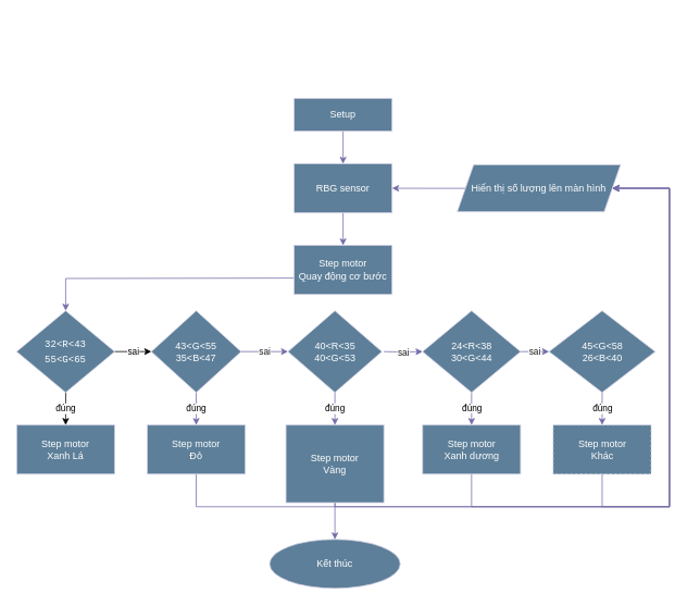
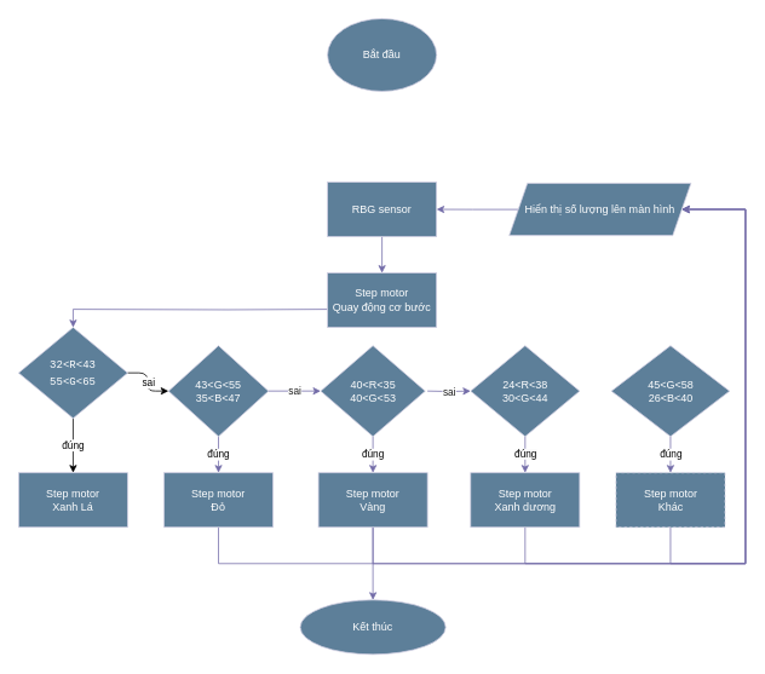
  <mxCell id="0" />
  <mxCell id="1" parent="0" />
- <mxCell id="2" value="" style="edgeStyle=orthogonalEdgeStyle;rounded=0;orthogonalLoop=1;jettySize=auto;html=1;strokeColor=#736CA8;fontColor=#1A1A1A;" edge="1" parent="1" source="3" target="5"><mxGeometry relative="1" as="geometry" /></mxCell>
- <mxCell id="3" value="Setup" style="rounded=0;whiteSpace=wrap;html=1;fontSize=12;glass=0;strokeWidth=1;shadow=0;labelBackgroundColor=none;fillColor=#5D7F99;strokeColor=#D0CEE2;fontColor=#FFFFFF;" parent="1" vertex="1"><mxGeometry x="360" width="120" height="40" as="geometry" y="120" /></mxCell>
  <mxCell id="4" value="" style="edgeStyle=orthogonalEdgeStyle;rounded=0;orthogonalLoop=1;jettySize=auto;html=1;strokeColor=#736CA8;fontColor=#1A1A1A;" edge="1" parent="1" source="5" target="35"><mxGeometry relative="1" as="geometry" /></mxCell>
  <mxCell id="5" value="RBG sensor" style="rounded=0;whiteSpace=wrap;html=1;labelBackgroundColor=none;fillColor=#5D7F99;strokeColor=#D0CEE2;fontColor=#FFFFFF;" parent="1" vertex="1"><mxGeometry x="360" y="200" width="120" height="60" as="geometry" /></mxCell>
  <mxCell id="6" value="sai" style="edgeStyle=orthogonalEdgeStyle;orthogonalLoop=1;jettySize=auto;html=1;" edge="1" parent="1" source="8" target="11"><mxGeometry relative="1" as="geometry" /></mxCell>
  <mxCell id="7" value="đúng" style="edgeStyle=orthogonalEdgeStyle;orthogonalLoop=1;jettySize=auto;html=1;" edge="1" parent="1" source="8" target="20"><mxGeometry relative="1" as="geometry" /></mxCell>
- <mxCell id="8" value="&lt;div style=&quot;font-family: Menlo, Monaco, &amp;quot;Courier New&amp;quot;, monospace; font-weight: normal; font-size: 12px; line-height: 18px;&quot;&gt;&lt;div style=&quot;font-size: 12px;&quot;&gt;32&amp;lt;R&amp;lt;43&lt;/div&gt;&lt;div style=&quot;font-size: 12px;&quot;&gt;55&amp;lt;G&amp;lt;65&lt;/div&gt;&lt;/div&gt;" style="rhombus;whiteSpace=wrap;html=1;rounded=0;fontSize=12;labelBackgroundColor=none;fontColor=#FFFFFF;fillColor=#5D7F99;strokeColor=#D0CEE2;" parent="1" vertex="1"><mxGeometry y="380" width="120" height="100" as="geometry" x="20" /></mxCell>
+ <mxCell id="8" value="&lt;div style=&quot;font-family: Menlo, Monaco, &amp;quot;Courier New&amp;quot;, monospace; font-weight: normal; font-size: 12px; line-height: 18px;&quot;&gt;&lt;div style=&quot;font-size: 12px;&quot;&gt;32&amp;lt;R&amp;lt;43&lt;/div&gt;&lt;div style=&quot;font-size: 12px;&quot;&gt;55&amp;lt;G&amp;lt;65&lt;/div&gt;&lt;/div&gt;" style="rhombus;whiteSpace=wrap;html=1;rounded=0;fontSize=12;labelBackgroundColor=none;fontColor=#FFFFFF;fillColor=#5D7F99;strokeColor=#D0CEE2;" parent="1" vertex="1"><mxGeometry x="20" y="360" width="120" height="100" as="geometry" /></mxCell>
  <mxCell id="9" value="đúng" style="edgeStyle=orthogonalEdgeStyle;rounded=0;orthogonalLoop=1;jettySize=auto;html=1;labelBackgroundColor=default;strokeColor=#736CA8;fontColor=#000000;" parent="1" source="11" target="22" edge="1"><mxGeometry relative="1" as="geometry" /></mxCell>
  <mxCell id="10" value="sai" style="edgeStyle=orthogonalEdgeStyle;rounded=0;orthogonalLoop=1;jettySize=auto;html=1;strokeColor=#736CA8;fontColor=#1A1A1A;" edge="1" parent="1" source="11" target="19"><mxGeometry relative="1" as="geometry" /></mxCell>
  <mxCell id="11" value="43&amp;lt;G&amp;lt;55&lt;br&gt;35&amp;lt;B&amp;lt;47" style="rhombus;whiteSpace=wrap;html=1;rounded=0;labelBackgroundColor=none;fillColor=#5D7F99;strokeColor=#D0CEE2;fontColor=#FFFFFF;" parent="1" vertex="1"><mxGeometry x="185" y="380" width="110" height="100" as="geometry" /></mxCell>
  <mxCell id="12" value="&lt;font color=&quot;#000000&quot;&gt;đúng&lt;br&gt;&lt;/font&gt;" style="edgeStyle=orthogonalEdgeStyle;rounded=0;orthogonalLoop=1;jettySize=auto;html=1;labelBackgroundColor=default;strokeColor=#736CA8;fontColor=#FFFFFF;" parent="1" source="13" target="29" edge="1"><mxGeometry relative="1" as="geometry" /></mxCell>
  <mxCell id="13" value="45&amp;lt;G&amp;lt;58&lt;br&gt;26&amp;lt;B&amp;lt;40" style="rhombus;whiteSpace=wrap;html=1;rounded=0;labelBackgroundColor=none;fillColor=#5D7F99;strokeColor=#D0CEE2;fontColor=#FFFFFF;" parent="1" vertex="1"><mxGeometry x="672.5" y="380" width="130" height="100" as="geometry" /></mxCell>
  <mxCell id="14" value="&lt;span style=&quot;color: rgb(0, 0, 0); font-family: Helvetica; font-size: 11px; font-style: normal; font-variant-ligatures: normal; font-variant-caps: normal; font-weight: 400; letter-spacing: normal; orphans: 2; text-align: center; text-indent: 0px; text-transform: none; widows: 2; word-spacing: 0px; -webkit-text-stroke-width: 0px; background-color: rgb(251, 251, 251); text-decoration-thickness: initial; text-decoration-style: initial; text-decoration-color: initial; float: none; display: inline !important;&quot;&gt;đúng&lt;/span&gt;" style="edgeStyle=orthogonalEdgeStyle;rounded=0;orthogonalLoop=1;jettySize=auto;html=1;labelBackgroundColor=none;strokeColor=#736CA8;fontColor=#FFFFFF;" parent="1" source="16" target="27" edge="1"><mxGeometry relative="1" as="geometry" /></mxCell>
- <mxCell id="15" value="sai" style="edgeStyle=orthogonalEdgeStyle;rounded=0;orthogonalLoop=1;jettySize=auto;html=1;strokeColor=#736CA8;fontColor=#1A1A1A;" edge="1" parent="1" source="16" target="13"><mxGeometry relative="1" as="geometry" /></mxCell>
  <mxCell id="16" value="24&amp;lt;R&amp;lt;38&lt;br&gt;30&amp;lt;G&amp;lt;44" style="rhombus;whiteSpace=wrap;html=1;rounded=0;labelBackgroundColor=none;fillColor=#5D7F99;strokeColor=#D0CEE2;fontColor=#FFFFFF;" parent="1" vertex="1"><mxGeometry x="517.5" y="380" width="120" height="100" as="geometry" /></mxCell>
  <mxCell id="17" value="đúng" style="edgeStyle=orthogonalEdgeStyle;rounded=0;orthogonalLoop=1;jettySize=auto;html=1;labelBackgroundColor=default;strokeColor=#736CA8;fontColor=default;exitX=0.5;exitY=1;exitDx=0;exitDy=0;" parent="1" source="19" target="25" edge="1"><mxGeometry relative="1" as="geometry" /></mxCell>
  <mxCell id="18" value="sai" style="edgeStyle=orthogonalEdgeStyle;rounded=0;orthogonalLoop=1;jettySize=auto;html=1;strokeColor=#736CA8;fontColor=#1A1A1A;" edge="1" parent="1" target="16"><mxGeometry relative="1" as="geometry"><mxPoint x="470" y="430" as="sourcePoint" /></mxGeometry></mxCell>
  <mxCell id="19" value="40&amp;lt;R&amp;lt;35&lt;br&gt;40&amp;lt;G&amp;lt;53" style="rhombus;whiteSpace=wrap;html=1;rounded=0;labelBackgroundColor=none;fillColor=#5D7F99;strokeColor=#D0CEE2;fontColor=#FFFFFF;" parent="1" vertex="1"><mxGeometry x="352.5" y="380" width="115" height="100" as="geometry" /></mxCell>
  <mxCell id="20" value="Step motor&lt;br&gt;Xanh Lá" style="whiteSpace=wrap;html=1;rounded=0;labelBackgroundColor=none;fillColor=#5D7F99;strokeColor=#D0CEE2;fontColor=#FFFFFF;" parent="1" vertex="1"><mxGeometry y="520" width="120" height="60" as="geometry" x="20" /></mxCell>
  <mxCell id="21" style="edgeStyle=orthogonalEdgeStyle;rounded=0;orthogonalLoop=1;jettySize=auto;html=1;entryX=1;entryY=0.5;entryDx=0;entryDy=0;strokeColor=#736CA8;fontColor=#1A1A1A;" edge="1" parent="1" source="22" target="31"><mxGeometry relative="1" as="geometry"><Array as="points"><mxPoint x="240" y="620" /><mxPoint x="820" y="620" /><mxPoint x="820" y="230" /></Array></mxGeometry></mxCell>
  <mxCell id="22" value="&lt;span style=&quot;font-family: Helvetica; font-size: 12px; font-style: normal; font-variant-ligatures: normal; font-variant-caps: normal; font-weight: 400; letter-spacing: normal; orphans: 2; text-align: center; text-indent: 0px; text-transform: none; widows: 2; word-spacing: 0px; -webkit-text-stroke-width: 0px; text-decoration-thickness: initial; text-decoration-style: initial; text-decoration-color: initial; float: none; display: inline !important;&quot;&gt;Step motor&lt;br&gt;Đỏ&lt;br&gt;&lt;/span&gt;" style="whiteSpace=wrap;html=1;rounded=0;labelBackgroundColor=none;fillColor=#5D7F99;strokeColor=#D0CEE2;fontColor=#FFFFFF;" parent="1" vertex="1"><mxGeometry x="180" y="520" width="120" height="60" as="geometry" /></mxCell>
  <mxCell id="23" style="edgeStyle=orthogonalEdgeStyle;rounded=0;orthogonalLoop=1;jettySize=auto;html=1;entryX=1;entryY=0.5;entryDx=0;entryDy=0;strokeColor=#736CA8;fontColor=#1A1A1A;" edge="1" parent="1" source="25" target="31"><mxGeometry relative="1" as="geometry"><Array as="points"><mxPoint x="410" y="620" /><mxPoint x="820" y="620" /><mxPoint x="820" y="230" /></Array></mxGeometry></mxCell>
  <mxCell id="24" style="edgeStyle=orthogonalEdgeStyle;rounded=0;orthogonalLoop=1;jettySize=auto;html=1;entryX=0.5;entryY=0;entryDx=0;entryDy=0;strokeColor=#736CA8;fontColor=#1A1A1A;" edge="1" parent="1" source="25" target="32"><mxGeometry relative="1" as="geometry" /></mxCell>
- <mxCell id="25" value="&lt;span style=&quot;font-family: Helvetica; font-size: 12px; font-style: normal; font-variant-ligatures: normal; font-variant-caps: normal; font-weight: 400; letter-spacing: normal; orphans: 2; text-align: center; text-indent: 0px; text-transform: none; widows: 2; word-spacing: 0px; -webkit-text-stroke-width: 0px; text-decoration-thickness: initial; text-decoration-style: initial; text-decoration-color: initial; float: none; display: inline !important;&quot;&gt;Step motor&lt;br&gt;Vàng&lt;br&gt;&lt;/span&gt;" style="whiteSpace=wrap;html=1;rounded=0;labelBackgroundColor=none;fillColor=#5D7F99;strokeColor=#D0CEE2;fontColor=#FFFFFF;" parent="1" vertex="1"><mxGeometry x="350" y="520" width="120" height="95" as="geometry" /></mxCell>
+ <mxCell id="25" value="&lt;span style=&quot;font-family: Helvetica; font-size: 12px; font-style: normal; font-variant-ligatures: normal; font-variant-caps: normal; font-weight: 400; letter-spacing: normal; orphans: 2; text-align: center; text-indent: 0px; text-transform: none; widows: 2; word-spacing: 0px; -webkit-text-stroke-width: 0px; text-decoration-thickness: initial; text-decoration-style: initial; text-decoration-color: initial; float: none; display: inline !important;&quot;&gt;Step motor&lt;br&gt;Vàng&lt;br&gt;&lt;/span&gt;" style="whiteSpace=wrap;html=1;rounded=0;labelBackgroundColor=none;fillColor=#5D7F99;strokeColor=#D0CEE2;fontColor=#FFFFFF;" parent="1" vertex="1"><mxGeometry x="350" y="520" width="120" height="60" as="geometry" /></mxCell>
  <mxCell id="26" style="edgeStyle=orthogonalEdgeStyle;rounded=0;orthogonalLoop=1;jettySize=auto;html=1;entryX=1;entryY=0.5;entryDx=0;entryDy=0;strokeColor=#736CA8;fontColor=#1A1A1A;" edge="1" parent="1" source="27" target="31"><mxGeometry relative="1" as="geometry"><Array as="points"><mxPoint x="578" y="620" /><mxPoint x="820" y="620" /><mxPoint x="820" y="230" /></Array></mxGeometry></mxCell>
  <mxCell id="27" value="&lt;span style=&quot;font-family: Helvetica; font-size: 12px; font-style: normal; font-variant-ligatures: normal; font-variant-caps: normal; font-weight: 400; letter-spacing: normal; orphans: 2; text-align: center; text-indent: 0px; text-transform: none; widows: 2; word-spacing: 0px; -webkit-text-stroke-width: 0px; text-decoration-thickness: initial; text-decoration-style: initial; text-decoration-color: initial; float: none; display: inline !important;&quot;&gt;Step motor&lt;br&gt;Xanh dương&lt;br&gt;&lt;/span&gt;" style="whiteSpace=wrap;html=1;rounded=0;labelBackgroundColor=none;fillColor=#5D7F99;strokeColor=#D0CEE2;fontColor=#FFFFFF;" parent="1" vertex="1"><mxGeometry x="517.5" y="520" width="120" height="60" as="geometry" /></mxCell>
  <mxCell id="28" style="edgeStyle=orthogonalEdgeStyle;rounded=0;orthogonalLoop=1;jettySize=auto;html=1;entryX=1;entryY=0.5;entryDx=0;entryDy=0;strokeColor=#736CA8;fontColor=#1A1A1A;" edge="1" parent="1" source="29" target="31"><mxGeometry relative="1" as="geometry"><Array as="points"><mxPoint x="738" y="620" /><mxPoint x="820" y="620" /><mxPoint x="820" y="230" /></Array></mxGeometry></mxCell>
  <mxCell id="29" value="&lt;span style=&quot;font-family: Helvetica; font-size: 12px; font-style: normal; font-variant-ligatures: normal; font-variant-caps: normal; font-weight: 400; letter-spacing: normal; orphans: 2; text-align: center; text-indent: 0px; text-transform: none; widows: 2; word-spacing: 0px; -webkit-text-stroke-width: 0px; text-decoration-thickness: initial; text-decoration-style: initial; text-decoration-color: initial; float: none; display: inline !important;&quot;&gt;Step motor&lt;br&gt;Khác&lt;br&gt;&lt;/span&gt;" style="whiteSpace=wrap;html=1;rounded=0;labelBackgroundColor=none;fillColor=#5D7F99;strokeColor=#D0CEE2;fontColor=#FFFFFF;dashed=1;" parent="1" vertex="1"><mxGeometry x="677.5" y="520" width="120" height="60" as="geometry" /></mxCell>
  <mxCell id="30" value="" style="edgeStyle=orthogonalEdgeStyle;rounded=0;orthogonalLoop=1;jettySize=auto;html=1;strokeColor=#736CA8;fontColor=#1A1A1A;" edge="1" parent="1" source="31" target="5"><mxGeometry relative="1" as="geometry" /></mxCell>
  <mxCell id="31" value="Hiển thị số lượng lên màn hình" style="shape=parallelogram;perimeter=parallelogramPerimeter;whiteSpace=wrap;html=1;fixedSize=1;labelBackgroundColor=none;fillColor=#5D7F99;strokeColor=#D0CEE2;fontColor=#FFFFFF;rounded=0;" parent="1" vertex="1"><mxGeometry x="560" y="201.25" width="200" height="57.5" as="geometry" /></mxCell>
  <mxCell id="32" value="Kết thúc" style="ellipse;whiteSpace=wrap;html=1;labelBackgroundColor=none;fillColor=#5D7F99;strokeColor=#D0CEE2;fontColor=#FFFFFF;rounded=0;" parent="1" vertex="1"><mxGeometry x="330" y="660" width="160" height="60" as="geometry" /></mxCell>
+ <mxCell id="33" value="Bắt đầu" style="ellipse;whiteSpace=wrap;html=1;strokeColor=#D0CEE2;fontColor=#FFFFFF;fillColor=#5D7F99;rounded=0;" vertex="1" parent="1"><mxGeometry x="360" y="20" width="120" height="80" as="geometry" /></mxCell>
  <mxCell id="34" style="edgeStyle=orthogonalEdgeStyle;rounded=0;orthogonalLoop=1;jettySize=auto;html=1;entryX=0.5;entryY=0;entryDx=0;entryDy=0;strokeColor=#736CA8;fontColor=#1A1A1A;" edge="1" parent="1" target="8"><mxGeometry relative="1" as="geometry"><mxPoint x="360" y="340" as="sourcePoint" /></mxGeometry></mxCell>
  <mxCell id="35" value="Step motor&lt;br&gt;Quay động cơ bước" style="rounded=0;whiteSpace=wrap;html=1;labelBackgroundColor=none;fillColor=#5D7F99;strokeColor=#D0CEE2;fontColor=#FFFFFF;" vertex="1" parent="1"><mxGeometry x="360" y="300" width="120" height="60" as="geometry" /></mxCell>
